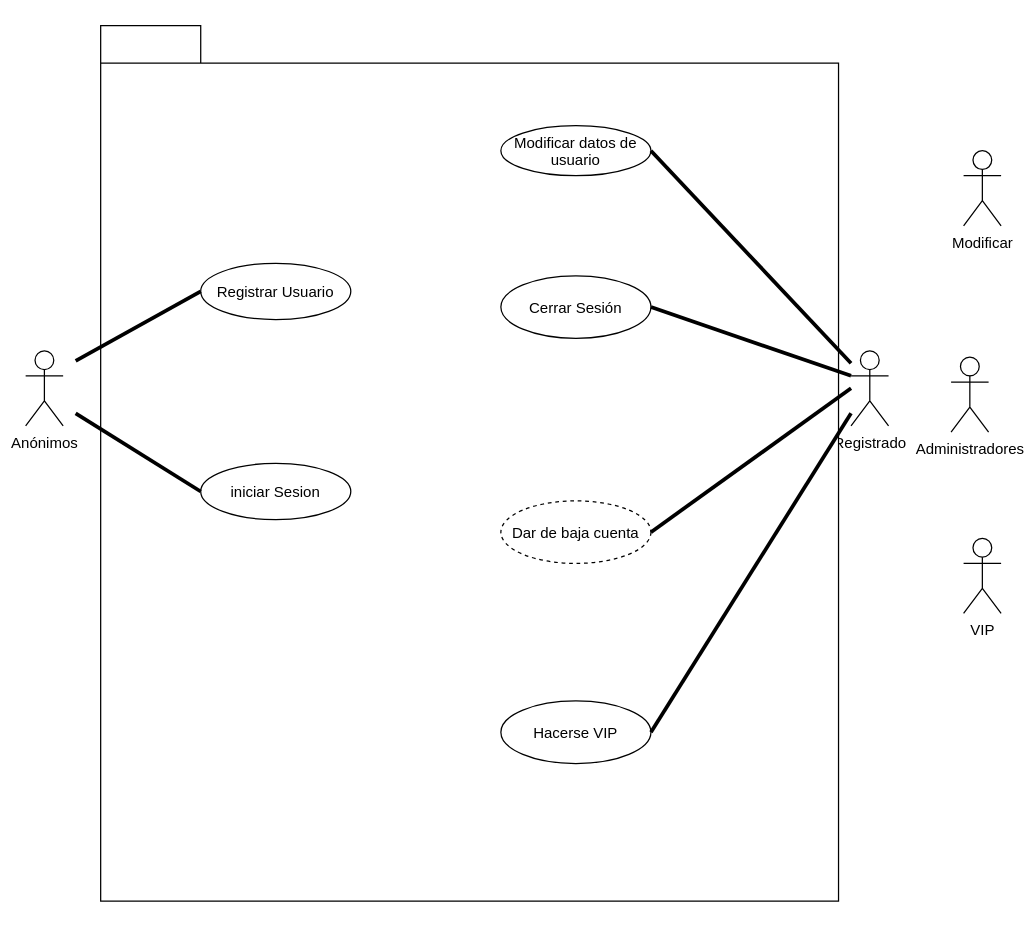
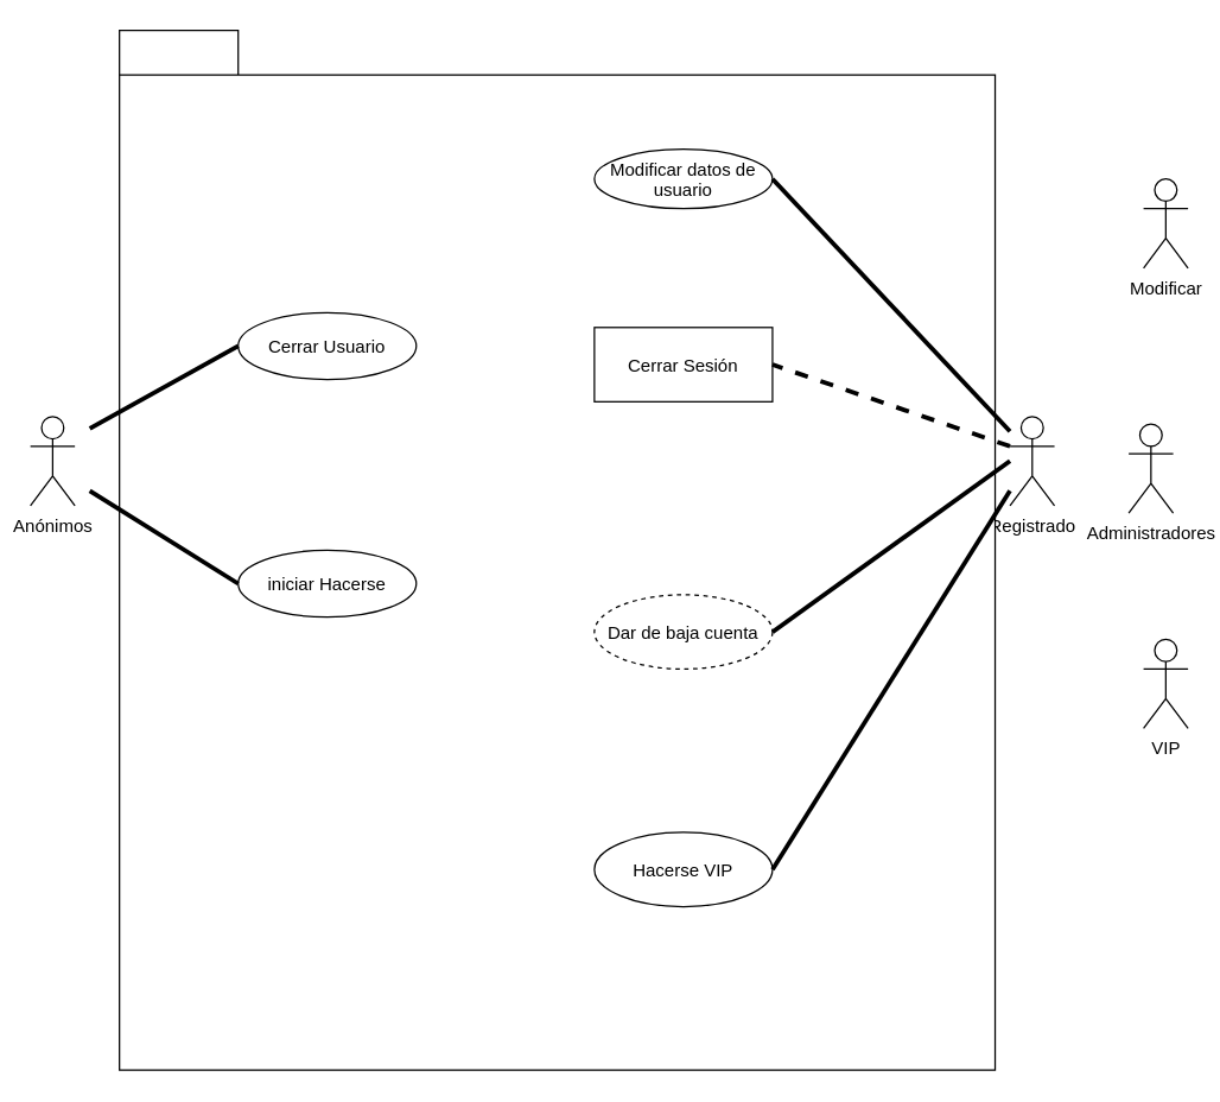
  <mxCell id="0" />
  <mxCell id="1" parent="0" />
  <mxCell id="2" value="Administradores" style="shape=umlActor;verticalLabelPosition=bottom;verticalAlign=top;html=1;" parent="1" vertex="1"><mxGeometry x="760" y="285" width="30" height="60" as="geometry" /></mxCell>
  <mxCell id="3" value="Anónimos" style="shape=umlActor;verticalLabelPosition=bottom;verticalAlign=top;html=1;" parent="1" vertex="1"><mxGeometry x="20" y="280" width="30" height="60" as="geometry" /></mxCell>
  <mxCell id="4" value="Registrado" style="shape=umlActor;verticalLabelPosition=bottom;verticalAlign=top;html=1;" parent="1" vertex="1"><mxGeometry x="680" y="280" width="30" height="60" as="geometry" /></mxCell>
  <mxCell id="5" value="VIP" style="shape=umlActor;verticalLabelPosition=bottom;verticalAlign=top;html=1;" parent="1" vertex="1"><mxGeometry x="770" y="430" width="30" height="60" as="geometry" /></mxCell>
  <mxCell id="6" value="Modificar" style="shape=umlActor;verticalLabelPosition=bottom;verticalAlign=top;html=1;" parent="1" vertex="1"><mxGeometry x="770" y="120" width="30" height="60" as="geometry" /></mxCell>
  <mxCell id="7" value="" style="shape=folder;fontStyle=1;tabWidth=80;tabHeight=30;tabPosition=left;html=1;boundedLbl=1;align=center;" parent="1" vertex="1"><mxGeometry x="80" y="20" width="590" height="700" as="geometry" /></mxCell>
- <mxCell id="8" value="Registrar Usuario" style="ellipse;" parent="1" vertex="1"><mxGeometry x="160" y="210" width="120" height="45" as="geometry" /></mxCell>
- <mxCell id="9" value="iniciar Sesion" style="ellipse;" parent="1" vertex="1"><mxGeometry x="160" y="370" width="120" height="45" as="geometry" /></mxCell>
+ <mxCell id="8" value="Cerrar Usuario" style="ellipse;" parent="1" vertex="1"><mxGeometry x="160" y="210" width="120" height="45" as="geometry" /></mxCell>
+ <mxCell id="9" value="iniciar Hacerse" style="ellipse;" parent="1" vertex="1"><mxGeometry x="160" y="370" width="120" height="45" as="geometry" /></mxCell>
  <mxCell id="10" value="Modificar datos de &#10;usuario" style="ellipse;" parent="1" vertex="1"><mxGeometry x="400" y="100" width="120" height="40" as="geometry" /></mxCell>
- <mxCell id="11" value="Cerrar Sesión" style="ellipse;" parent="1" vertex="1"><mxGeometry x="400" y="220" width="120" height="50" as="geometry" /></mxCell>
+ <mxCell id="11" value="Cerrar Sesión" style="rounded=0;" parent="1" vertex="1"><mxGeometry x="400" y="220" width="120" height="50" as="geometry" /></mxCell>
  <mxCell id="12" value="Dar de baja cuenta" style="ellipse;dashed=1;" parent="1" vertex="1"><mxGeometry x="400" y="400" width="120" height="50" as="geometry" /></mxCell>
  <mxCell id="13" value="Hacerse VIP" style="ellipse;" parent="1" vertex="1"><mxGeometry x="400" y="560" width="120" height="50" as="geometry" /></mxCell>
  <mxCell id="14" value="" style="endArrow=none;startArrow=none;endFill=0;startFill=0;endSize=8;html=1;verticalAlign=bottom;labelBackgroundColor=none;strokeWidth=3;entryX=0;entryY=0.5;entryDx=0;entryDy=0;" parent="1" edge="1"><mxGeometry width="160" relative="1" as="geometry"><mxPoint x="60" y="330" as="sourcePoint" /><mxPoint x="160" y="392.5" as="targetPoint" /><Array as="points" /></mxGeometry></mxCell>
  <mxCell id="15" value="" style="endArrow=none;startArrow=none;endFill=0;startFill=0;endSize=8;html=1;verticalAlign=bottom;labelBackgroundColor=none;strokeWidth=3;entryX=1;entryY=0.5;entryDx=0;entryDy=0;" parent="1" target="10" edge="1"><mxGeometry width="160" relative="1" as="geometry"><mxPoint x="680" y="290" as="sourcePoint" /><mxPoint x="170" y="402.5" as="targetPoint" /><Array as="points" /></mxGeometry></mxCell>
- <mxCell id="16" value="" style="endArrow=none;startArrow=none;endFill=0;startFill=0;endSize=8;html=1;verticalAlign=bottom;labelBackgroundColor=none;strokeWidth=3;entryX=1;entryY=0.5;entryDx=0;entryDy=0;exitX=0;exitY=0.333;exitDx=0;exitDy=0;exitPerimeter=0;" parent="1" source="4" target="11" edge="1"><mxGeometry width="160" relative="1" as="geometry"><mxPoint x="80" y="350" as="sourcePoint" /><mxPoint x="180" y="412.5" as="targetPoint" /><Array as="points" /></mxGeometry></mxCell>
+ <mxCell id="16" value="" style="endArrow=none;startArrow=none;endFill=0;startFill=0;endSize=8;html=1;verticalAlign=bottom;labelBackgroundColor=none;strokeWidth=3;entryX=1;entryY=0.5;entryDx=0;entryDy=0;exitX=0;exitY=0.333;exitDx=0;exitDy=0;exitPerimeter=0;dashed=1;" parent="1" source="4" target="11" edge="1"><mxGeometry width="160" relative="1" as="geometry"><mxPoint x="80" y="350" as="sourcePoint" /><mxPoint x="180" y="412.5" as="targetPoint" /><Array as="points" /></mxGeometry></mxCell>
  <mxCell id="17" value="" style="endArrow=none;startArrow=none;endFill=0;startFill=0;endSize=8;html=1;verticalAlign=bottom;labelBackgroundColor=none;strokeWidth=3;exitX=0;exitY=0.5;exitDx=0;exitDy=0;" parent="1" edge="1"><mxGeometry width="160" relative="1" as="geometry"><mxPoint x="160" y="232.5" as="sourcePoint" /><mxPoint x="60" y="288" as="targetPoint" /><Array as="points" /></mxGeometry></mxCell>
  <mxCell id="18" value="" style="endArrow=none;startArrow=none;endFill=0;startFill=0;endSize=8;html=1;verticalAlign=bottom;labelBackgroundColor=none;strokeWidth=3;entryX=1;entryY=0.5;entryDx=0;entryDy=0;" parent="1" target="12" edge="1"><mxGeometry width="160" relative="1" as="geometry"><mxPoint x="680" y="310" as="sourcePoint" /><mxPoint x="70" y="298" as="targetPoint" /><Array as="points" /></mxGeometry></mxCell>
  <mxCell id="19" value="" style="endArrow=none;startArrow=none;endFill=0;startFill=0;endSize=8;html=1;verticalAlign=bottom;labelBackgroundColor=none;strokeWidth=3;entryX=1;entryY=0.5;entryDx=0;entryDy=0;" parent="1" target="13" edge="1"><mxGeometry width="160" relative="1" as="geometry"><mxPoint x="680" y="330" as="sourcePoint" /><mxPoint x="80" y="308" as="targetPoint" /><Array as="points" /></mxGeometry></mxCell>
